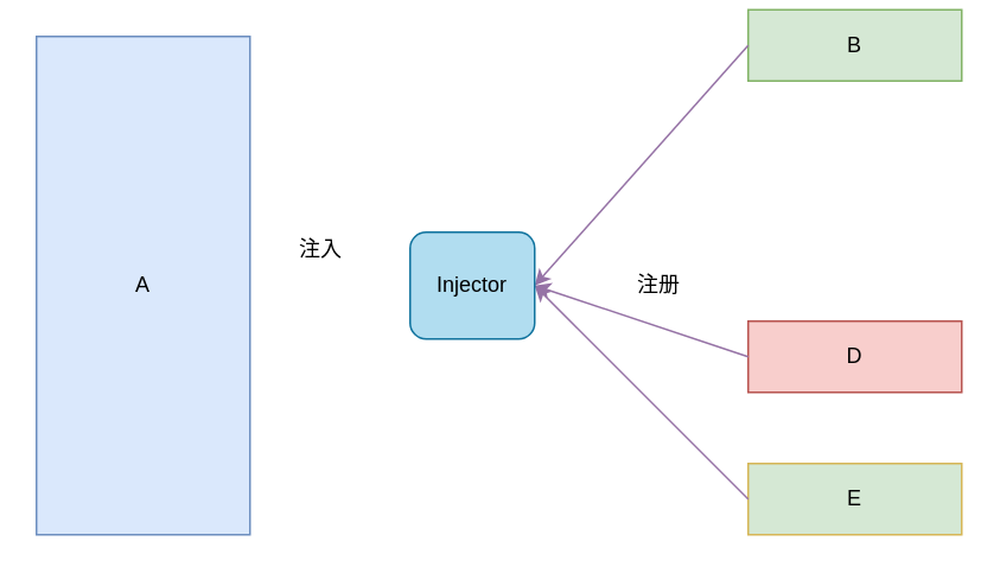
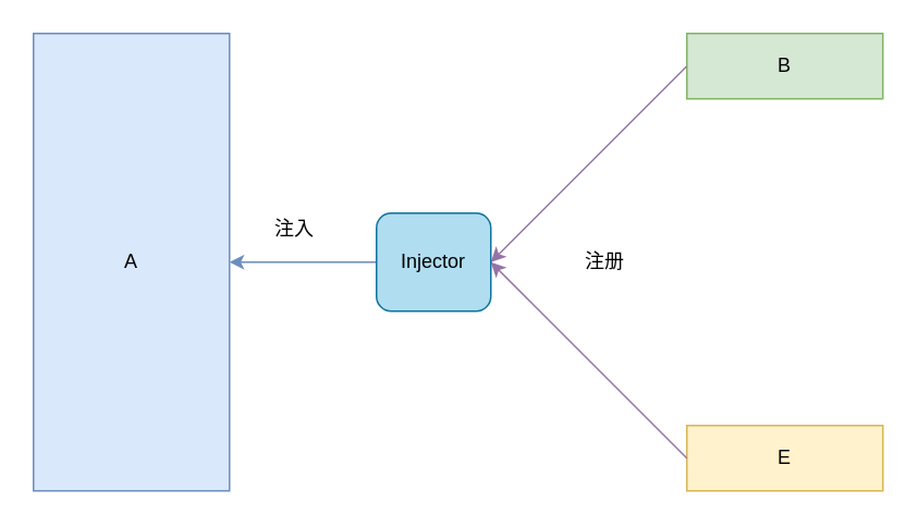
  <mxCell id="0" />
  <mxCell id="1" parent="0" />
  <mxCell id="2" value="A" style="rounded=0;whiteSpace=wrap;html=1;fillColor=#dae8fc;strokeColor=#6c8ebf;" vertex="1" parent="1"><mxGeometry x="20" y="20" width="120" height="280" as="geometry" /></mxCell>
- <mxCell id="3" value="B" style="rounded=0;whiteSpace=wrap;html=1;fillColor=#d5e8d4;strokeColor=#82b366;" vertex="1" parent="1"><mxGeometry x="420" y="5" width="120" height="40" as="geometry" /></mxCell>
- <mxCell id="4" value="D" style="rounded=0;whiteSpace=wrap;html=1;fillColor=#f8cecc;strokeColor=#b85450;" vertex="1" parent="1"><mxGeometry x="420" y="180" width="120" height="40" as="geometry" /></mxCell>
- <mxCell id="5" value="E" style="rounded=0;whiteSpace=wrap;html=1;fillColor=#d5e8d4;strokeColor=#d6b656;" vertex="1" parent="1"><mxGeometry x="420" y="260" width="120" height="40" as="geometry" /></mxCell>
+ <mxCell id="3" value="B" style="rounded=0;whiteSpace=wrap;html=1;fillColor=#d5e8d4;strokeColor=#82b366;" vertex="1" parent="1"><mxGeometry x="420" y="20" width="120" height="40" as="geometry" /></mxCell>
+ <mxCell id="5" value="E" style="rounded=0;whiteSpace=wrap;html=1;fillColor=#fff2cc;strokeColor=#d6b656;" vertex="1" parent="1"><mxGeometry x="420" y="260" width="120" height="40" as="geometry" /></mxCell>
  <mxCell id="6" value="" style="endArrow=classic;html=1;fillColor=#e1d5e7;strokeColor=#9673a6;exitX=0;exitY=0.5;exitDx=0;exitDy=0;" edge="1" parent="1" source="3"><mxGeometry width="50" height="50" relative="1" as="geometry"><mxPoint x="330" y="40" as="sourcePoint" /><mxPoint x="300" y="160" as="targetPoint" /></mxGeometry></mxCell>
- <mxCell id="7" value="" style="endArrow=classic;html=1;entryX=1;entryY=0.5;entryDx=0;entryDy=0;fillColor=#e1d5e7;strokeColor=#9673a6;exitX=0;exitY=0.5;exitDx=0;exitDy=0;" edge="1" parent="1" source="4" target="11"><mxGeometry width="50" height="50" relative="1" as="geometry"><mxPoint x="380" y="170" as="sourcePoint" /><mxPoint x="330" y="240" as="targetPoint" /></mxGeometry></mxCell>
  <mxCell id="8" value="" style="endArrow=classic;html=1;fillColor=#e1d5e7;strokeColor=#9673a6;exitX=0;exitY=0.5;exitDx=0;exitDy=0;" edge="1" parent="1" source="5"><mxGeometry width="50" height="50" relative="1" as="geometry"><mxPoint x="350" y="210" as="sourcePoint" /><mxPoint x="300" y="160" as="targetPoint" /></mxGeometry></mxCell>
  <mxCell id="9" value="new" style="text;html=1;strokeColor=none;fillColor=none;align=center;verticalAlign=middle;whiteSpace=wrap;rounded=0;" vertex="1" parent="1"><mxGeometry x="260" y="170" width="40" height="20" as="geometry" /></mxCell>
+ <mxCell id="10" style="edgeStyle=orthogonalEdgeStyle;rounded=0;orthogonalLoop=1;jettySize=auto;html=1;entryX=1;entryY=0.5;entryDx=0;entryDy=0;fillColor=#dae8fc;strokeColor=#6c8ebf;" edge="1" parent="1" source="11" target="2"><mxGeometry relative="1" as="geometry" /></mxCell>
  <mxCell id="11" value="Injector" style="rounded=1;whiteSpace=wrap;html=1;fillColor=#b1ddf0;strokeColor=#10739e;" vertex="1" parent="1"><mxGeometry x="230" y="130" width="70" height="60" as="geometry" /></mxCell>
  <mxCell id="12" value="注册" style="text;html=1;strokeColor=none;fillColor=none;align=center;verticalAlign=middle;whiteSpace=wrap;rounded=0;" vertex="1" parent="1"><mxGeometry x="350" y="150" width="40" height="20" as="geometry" /></mxCell>
  <mxCell id="13" value="注入" style="text;html=1;strokeColor=none;fillColor=none;align=center;verticalAlign=middle;whiteSpace=wrap;rounded=0;" vertex="1" parent="1"><mxGeometry x="160" y="130" width="40" height="20" as="geometry" /></mxCell>
